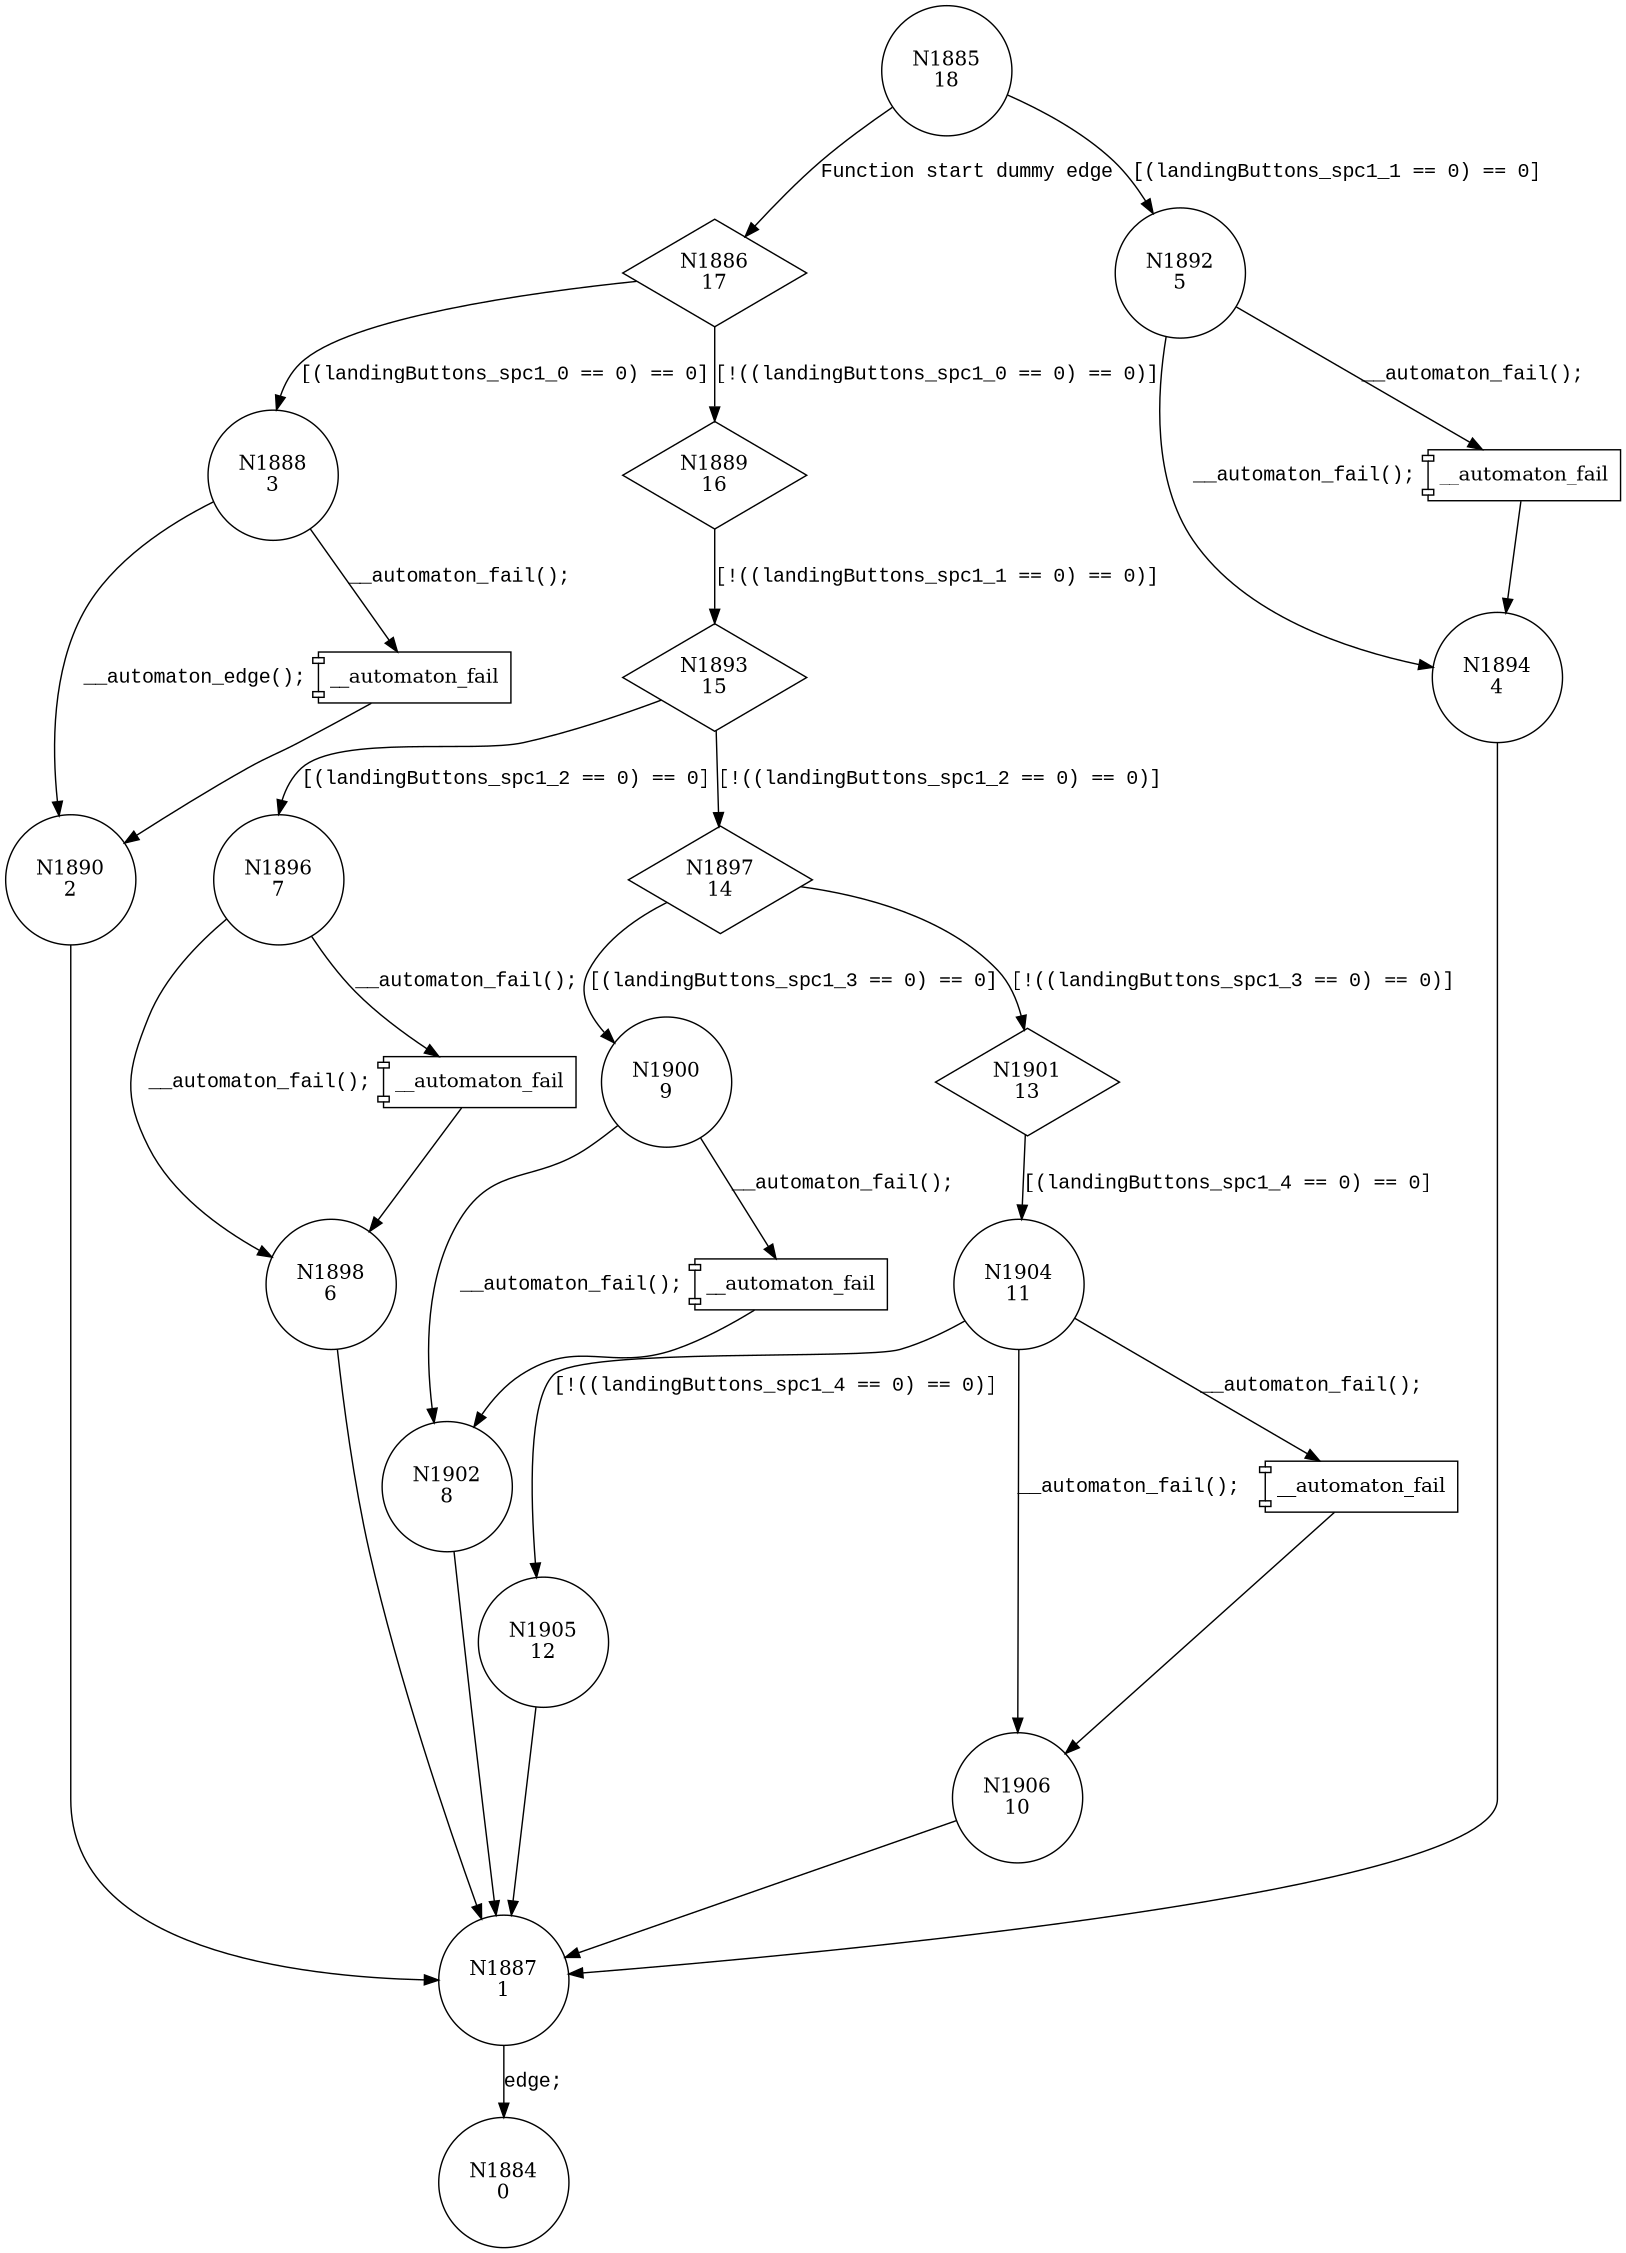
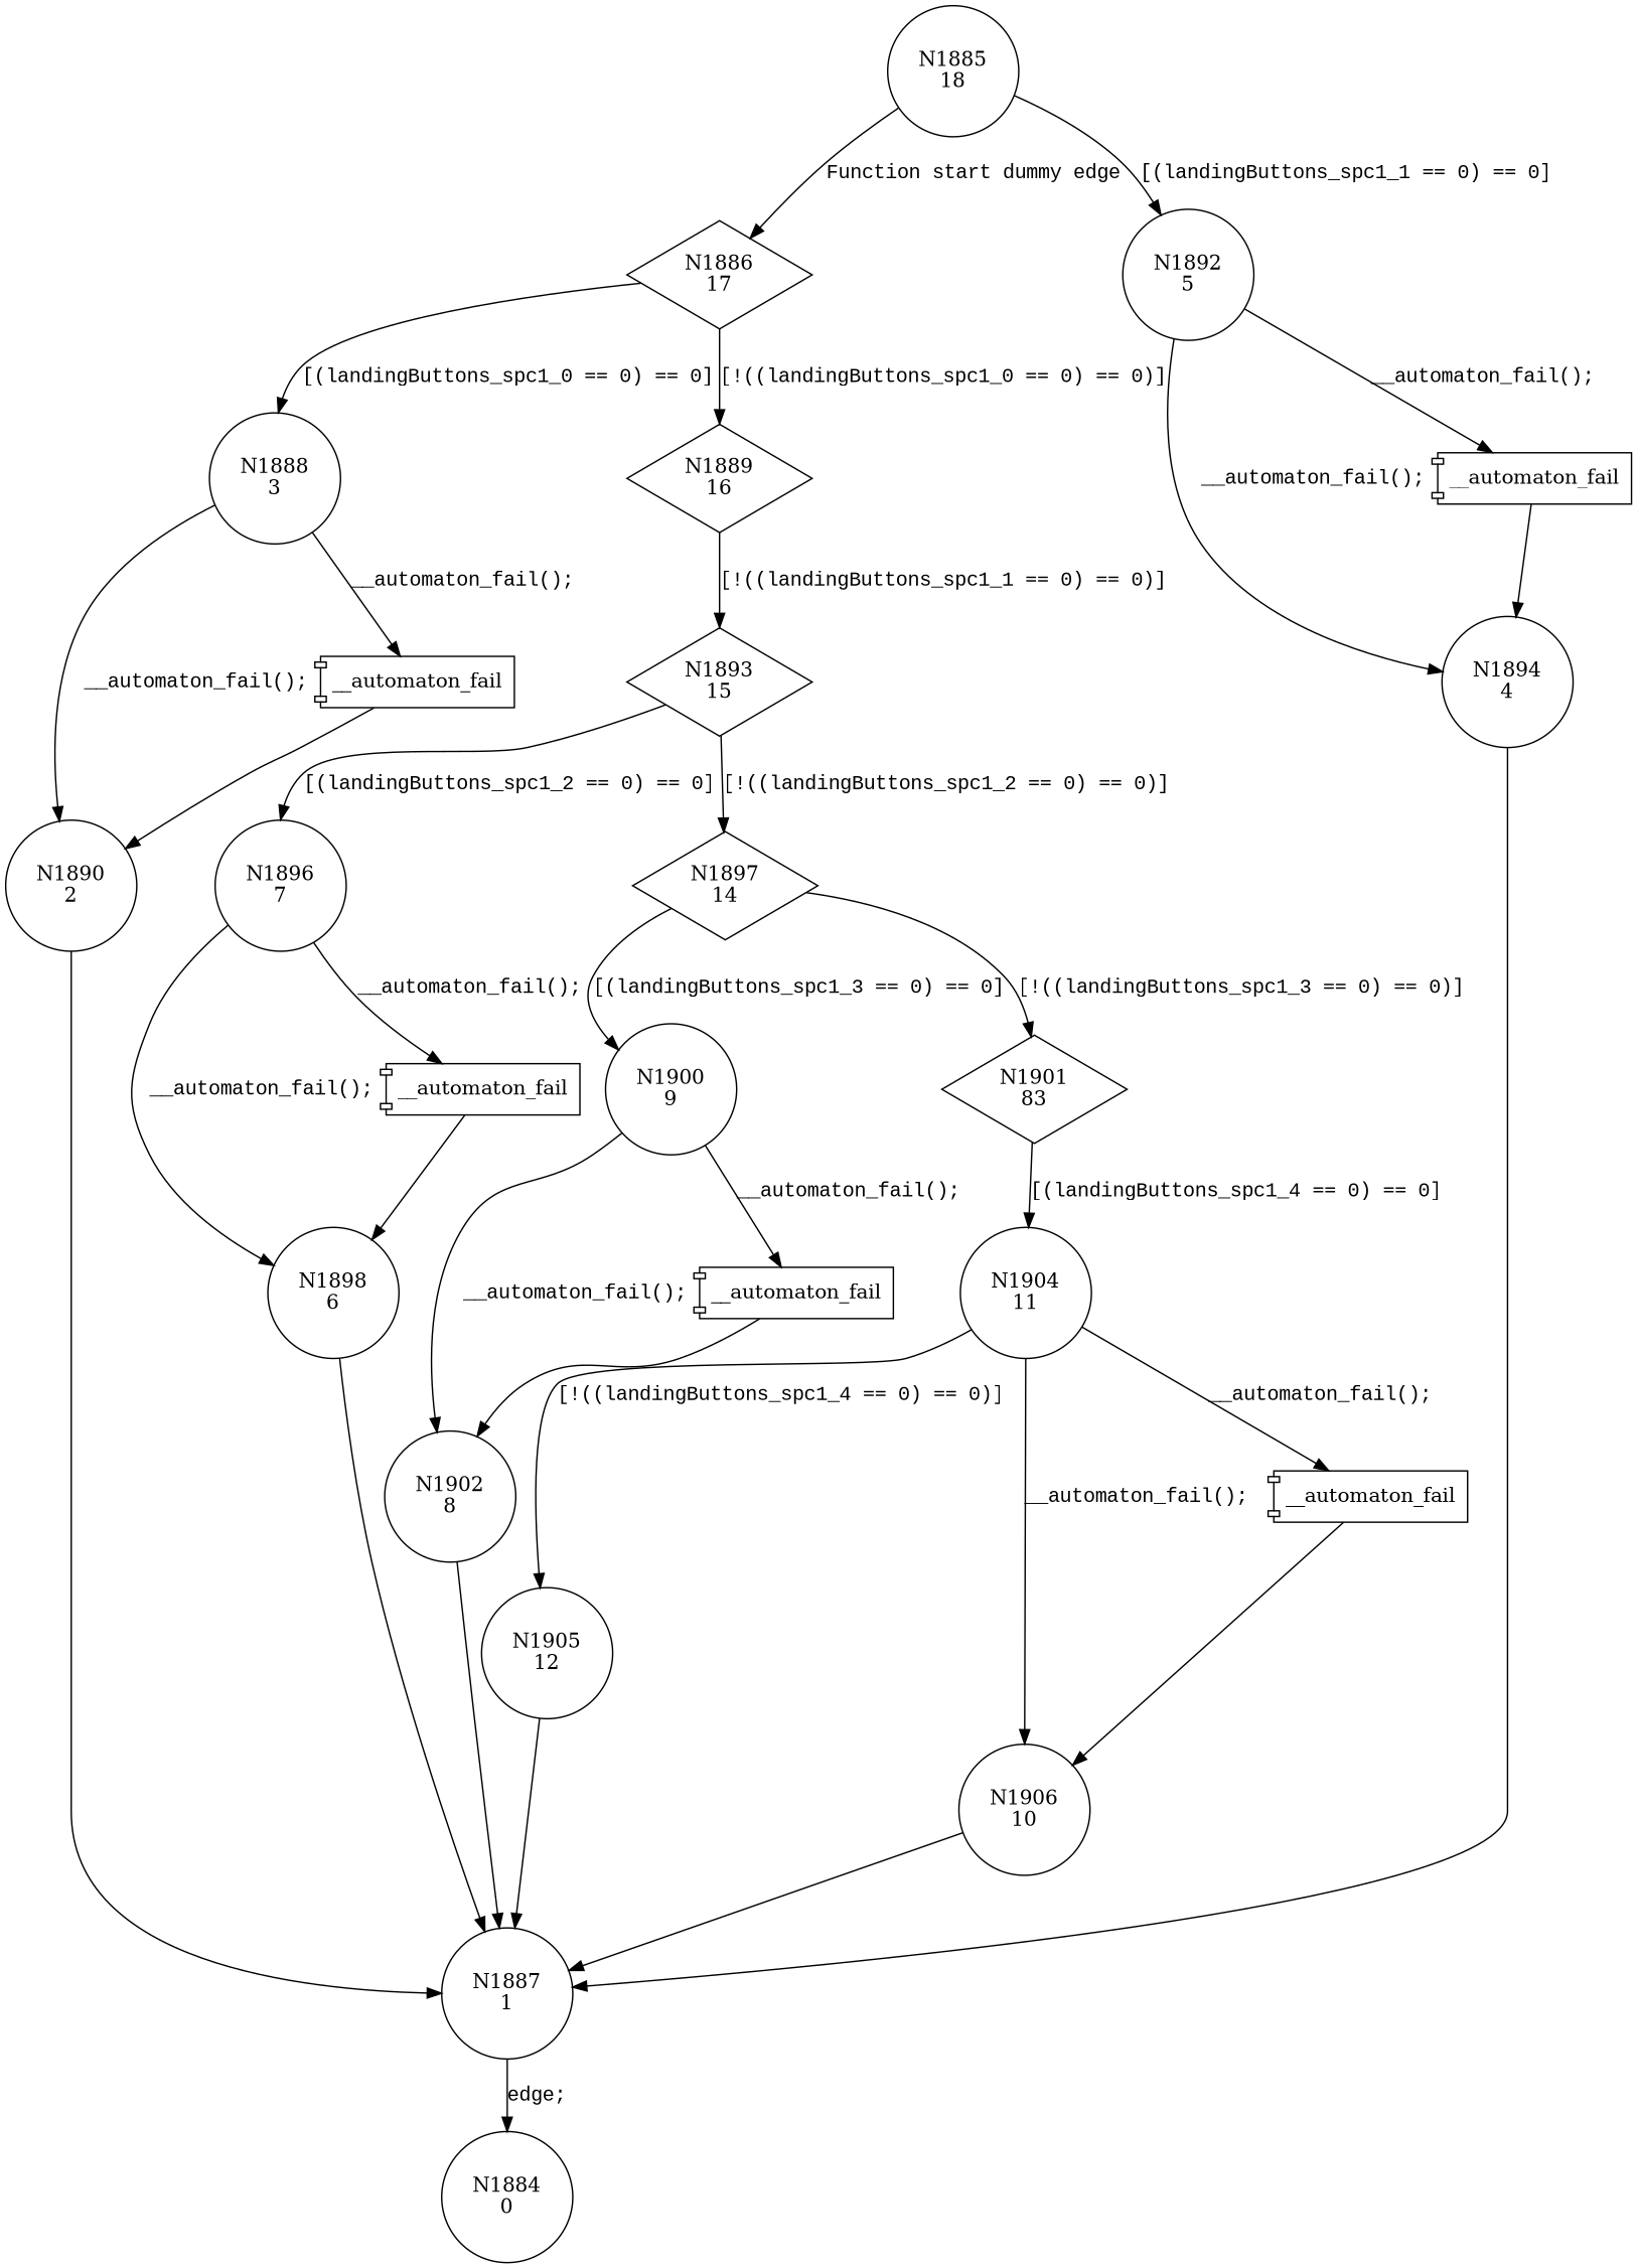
  digraph {
    node [shape=circle]
    edge [fontname="Courier New"]
    n1 [label="N1885\n18"]
    n2 [label="N1886\n17" shape=diamond]
    n3 [label="N1892\n5"]
    n4 [label="N1888\n3"]
    n5 [label="N1889\n16" shape=diamond]
    n6 [label="N1890\n2"]
    n7 [label=__automaton_fail shape=component]
    n8 [label="N1893\n15" shape=diamond]
    n9 [label="N1887\n1"]
    n10 [label="N1894\n4"]
    n11 [label=__automaton_fail shape=component]
    n12 [label="N1896\n7"]
    n13 [label="N1897\n14" shape=diamond]
    n14 [label="N1898\n6"]
    n15 [label=__automaton_fail shape=component]
    n16 [label="N1900\n9"]
-   n17 [label="N1901\n13" shape=diamond]
+   n17 [label="N1901\n83" shape=diamond]
    n18 [label="N1902\n8"]
    n19 [label=__automaton_fail shape=component]
    n20 [label="N1904\n11"]
    n21 [label="N1905\n12"]
    n22 [label="N1906\n10"]
    n23 [label=__automaton_fail shape=component]
    n24 [label="N1884\n0"]
    n1 -> n2 [label="Function start dummy edge"]
    n1 -> n3 [label="[(landingButtons_spc1_1 == 0) == 0]"]
    n2 -> n4 [label="[(landingButtons_spc1_0 == 0) == 0]"]
    n2 -> n5 [label="[!((landingButtons_spc1_0 == 0) == 0)]"]
    n3 -> n10 [label="__automaton_fail();"]
    n3 -> n11 [label="__automaton_fail();"]
-   n4 -> n6 [label="__automaton_edge();"]
+   n4 -> n6 [label="__automaton_fail();"]
    n4 -> n7 [label="__automaton_fail();"]
    n5 -> n8 [label="[!((landingButtons_spc1_1 == 0) == 0)]"]
    n6 -> n9
    n7 -> n6
    n8 -> n12 [label="[(landingButtons_spc1_2 == 0) == 0]"]
    n8 -> n13 [label="[!((landingButtons_spc1_2 == 0) == 0)]"]
    n9 -> n24 [label="edge;"]
    n10 -> n9
    n11 -> n10
    n12 -> n14 [label="__automaton_fail();"]
    n12 -> n15 [label="__automaton_fail();"]
    n13 -> n16 [label="[(landingButtons_spc1_3 == 0) == 0]"]
    n13 -> n17 [label="[!((landingButtons_spc1_3 == 0) == 0)]"]
    n14 -> n9
    n15 -> n14
    n16 -> n18 [label="__automaton_fail();"]
    n16 -> n19 [label="__automaton_fail();"]
    n17 -> n20 [label="[(landingButtons_spc1_4 == 0) == 0]"]
    n18 -> n9
    n19 -> n18
    n20 -> n21 [label="[!((landingButtons_spc1_4 == 0) == 0)]"]
    n20 -> n22 [label="__automaton_fail();"]
    n20 -> n23 [label="__automaton_fail();"]
    n21 -> n9
    n22 -> n9
    n23 -> n22
  }
